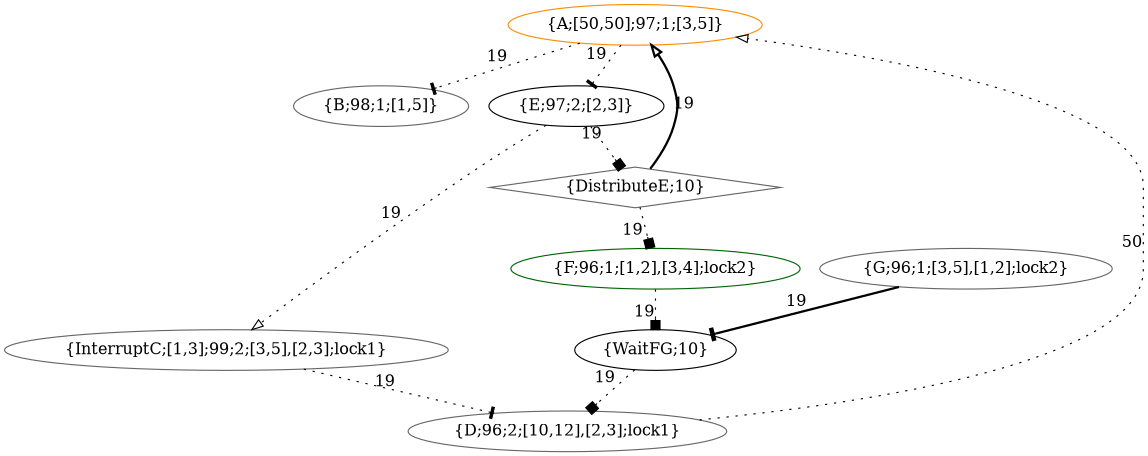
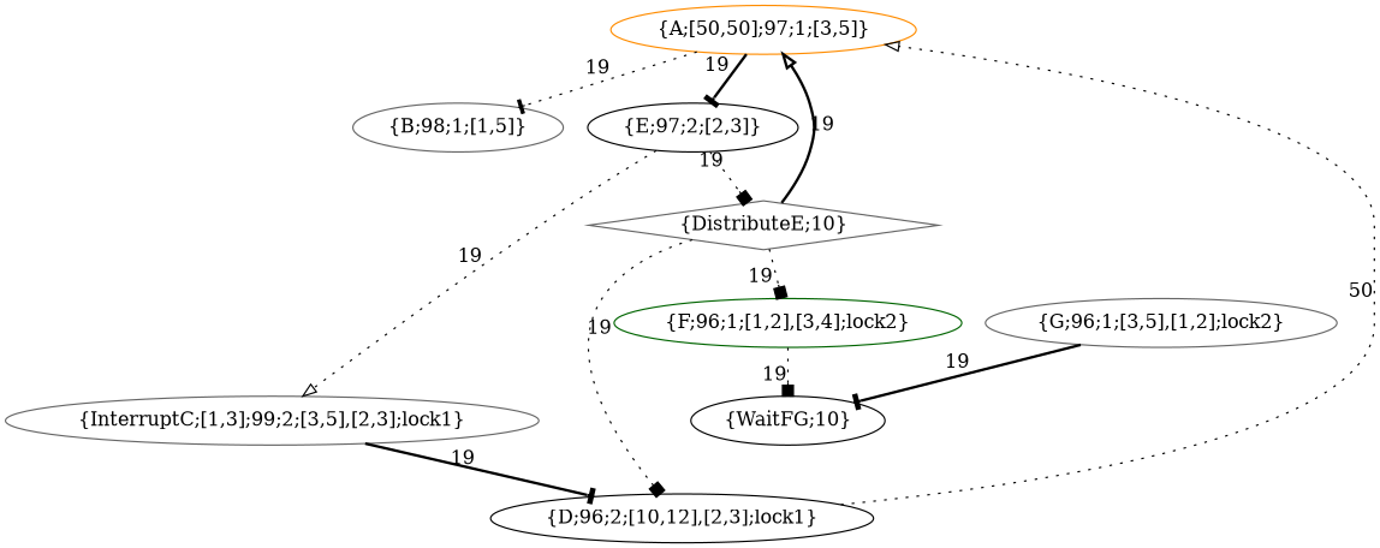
  digraph {
    fontname="DejaVu Serif"
    node [color=gray40 fontname="DejaVu Serif"]
    edge [arrowhead=tee fontname="DejaVu Serif" style=dotted xlabel=19]
    n1 [color=darkorange label="{A;[50,50];97;1;[3,5]}"]
    n2 [label="{B;98;1;[1,5]}"]
    n3 [color=black label="{E;97;2;[2,3]}"]
    n4 [label="{InterruptC;[1,3];99;2;[3,5],[2,3];lock1}"]
    n5 [label="{DistributeE;10}" shape=diamond]
-   n6 [label="{D;96;2;[10,12],[2,3];lock1}"]
+   n6 [color=black label="{D;96;2;[10,12],[2,3];lock1}"]
    n7 [color=darkgreen label="{F;96;1;[1,2],[3,4];lock2}"]
    n8 [color=black label="{WaitFG;10}"]
    n9 [label="{G;96;1;[3,5],[1,2];lock2}"]
    n1 -> n2
-   n1 -> n3
+   n1 -> n3 [style=bold]
    n3 -> n4 [arrowhead=onormal]
    n3 -> n5 [arrowhead=box]
-   n4 -> n6
+   n4 -> n6 [style=bold]
    n5 -> n1 [arrowhead=onormal style=bold]
    n5 -> n7 [arrowhead=box]
    n6 -> n1 [arrowhead=onormal xlabel=50]
    n7 -> n8 [arrowhead=box]
-   n8 -> n6 [arrowhead=box]
+   n5 -> n6 [arrowhead=box]
    n9 -> n8 [style=bold]
  }
